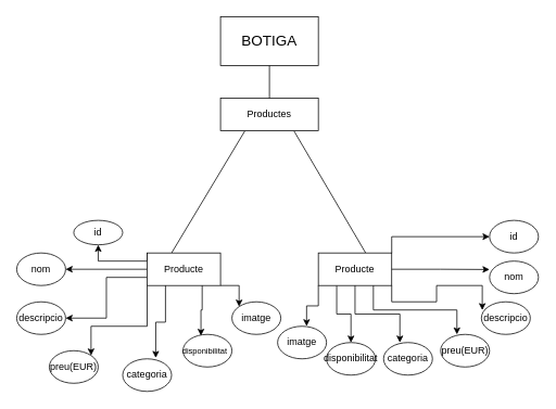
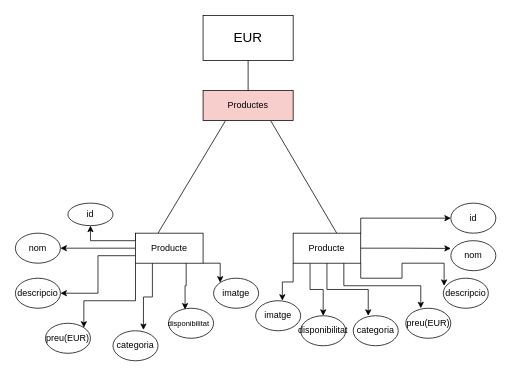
  <mxCell id="0" />
  <mxCell id="1" parent="0" />
- <mxCell id="2" value="&lt;font style=&quot;font-size: 18px;&quot;&gt;BOTIGA&lt;/font&gt;" style="rounded=0;whiteSpace=wrap;html=1;" vertex="1" parent="1"><mxGeometry x="270" y="20" width="120" height="60" as="geometry" /></mxCell>
+ <mxCell id="2" value="&lt;font style=&quot;font-size: 18px;&quot;&gt;EUR&lt;/font&gt;" style="rounded=0;whiteSpace=wrap;html=1;" vertex="1" parent="1"><mxGeometry x="270" y="20" width="120" height="60" as="geometry" /></mxCell>
  <mxCell id="3" value="" style="endArrow=none;html=1;rounded=0;entryX=0.25;entryY=1;entryDx=0;entryDy=0;" edge="1" parent="1" target="14"><mxGeometry width="50" height="50" relative="1" as="geometry"><mxPoint x="210" y="310" as="sourcePoint" /><mxPoint x="300" y="220" as="targetPoint" /></mxGeometry></mxCell>
  <mxCell id="4" value="" style="endArrow=none;html=1;rounded=0;entryX=0.75;entryY=1;entryDx=0;entryDy=0;" edge="1" parent="1" target="14"><mxGeometry width="50" height="50" relative="1" as="geometry"><mxPoint x="448.04" y="310" as="sourcePoint" /><mxPoint x="360" y="220" as="targetPoint" /></mxGeometry></mxCell>
  <mxCell id="5" style="edgeStyle=orthogonalEdgeStyle;rounded=0;orthogonalLoop=1;jettySize=auto;html=1;exitX=0;exitY=0;exitDx=0;exitDy=0;entryX=0.5;entryY=1;entryDx=0;entryDy=0;" edge="1" parent="1" source="10" target="16"><mxGeometry relative="1" as="geometry"><Array as="points"><mxPoint x="180" y="320" /><mxPoint x="120" y="320" /></Array></mxGeometry></mxCell>
  <mxCell id="6" style="edgeStyle=orthogonalEdgeStyle;rounded=0;orthogonalLoop=1;jettySize=auto;html=1;exitX=0;exitY=0.5;exitDx=0;exitDy=0;entryX=1;entryY=0.5;entryDx=0;entryDy=0;" edge="1" parent="1" source="10" target="19"><mxGeometry relative="1" as="geometry" /></mxCell>
  <mxCell id="7" style="edgeStyle=orthogonalEdgeStyle;rounded=0;orthogonalLoop=1;jettySize=auto;html=1;exitX=0;exitY=0.75;exitDx=0;exitDy=0;entryX=1;entryY=0.5;entryDx=0;entryDy=0;" edge="1" parent="1" source="10" target="17"><mxGeometry relative="1" as="geometry" /></mxCell>
  <mxCell id="8" style="edgeStyle=orthogonalEdgeStyle;rounded=0;orthogonalLoop=1;jettySize=auto;html=1;exitX=0;exitY=1;exitDx=0;exitDy=0;entryX=1;entryY=0;entryDx=0;entryDy=0;" edge="1" parent="1" source="10" target="18"><mxGeometry relative="1" as="geometry"><Array as="points"><mxPoint x="180" y="400" /><mxPoint x="111" y="400" /></Array></mxGeometry></mxCell>
  <mxCell id="9" style="edgeStyle=orthogonalEdgeStyle;rounded=0;orthogonalLoop=1;jettySize=auto;html=1;exitX=1;exitY=1;exitDx=0;exitDy=0;entryX=0;entryY=0;entryDx=0;entryDy=0;" edge="1" parent="1" source="10" target="21"><mxGeometry relative="1" as="geometry" /></mxCell>
  <mxCell id="10" value="Producte" style="rounded=0;whiteSpace=wrap;html=1;" vertex="1" parent="1"><mxGeometry x="180" y="310" width="90" height="40" as="geometry" /></mxCell>
  <mxCell id="11" style="edgeStyle=orthogonalEdgeStyle;rounded=0;orthogonalLoop=1;jettySize=auto;html=1;exitX=0.25;exitY=1;exitDx=0;exitDy=0;entryX=0.5;entryY=0;entryDx=0;entryDy=0;" edge="1" parent="1" source="13" target="27"><mxGeometry relative="1" as="geometry" /></mxCell>
  <mxCell id="12" style="edgeStyle=orthogonalEdgeStyle;rounded=0;orthogonalLoop=1;jettySize=auto;html=1;exitX=1;exitY=0;exitDx=0;exitDy=0;entryX=0;entryY=0.5;entryDx=0;entryDy=0;" edge="1" parent="1" source="13" target="31"><mxGeometry relative="1" as="geometry" /></mxCell>
  <mxCell id="13" value="Producte" style="rounded=0;whiteSpace=wrap;html=1;" vertex="1" parent="1"><mxGeometry x="390" y="310" width="90" height="40" as="geometry" /></mxCell>
- <mxCell id="14" value="Productes" style="rounded=0;whiteSpace=wrap;html=1;" vertex="1" parent="1"><mxGeometry x="270" y="120" width="120" height="40" as="geometry" /></mxCell>
+ <mxCell id="14" value="Productes" style="rounded=0;whiteSpace=wrap;html=1;fillColor=#f8cecc;" vertex="1" parent="1"><mxGeometry x="270" y="120" width="120" height="40" as="geometry" /></mxCell>
  <mxCell id="15" value="" style="endArrow=none;html=1;rounded=0;entryX=0.5;entryY=1;entryDx=0;entryDy=0;" edge="1" parent="1" target="2"><mxGeometry width="50" height="50" relative="1" as="geometry"><mxPoint x="330" y="120" as="sourcePoint" /><mxPoint x="329.5" y="80" as="targetPoint" /></mxGeometry></mxCell>
  <mxCell id="16" value="id" style="ellipse;whiteSpace=wrap;html=1;" vertex="1" parent="1"><mxGeometry x="90" y="270" width="60" height="30" as="geometry" /></mxCell>
  <mxCell id="17" value="descripcio" style="ellipse;whiteSpace=wrap;html=1;" vertex="1" parent="1"><mxGeometry x="20" y="370" width="60" height="40" as="geometry" /></mxCell>
  <mxCell id="18" value="preu(EUR)" style="ellipse;whiteSpace=wrap;html=1;" vertex="1" parent="1"><mxGeometry x="60" y="430" width="60" height="40" as="geometry" /></mxCell>
  <mxCell id="19" value="nom" style="ellipse;whiteSpace=wrap;html=1;" vertex="1" parent="1"><mxGeometry x="20" y="310" width="60" height="40" as="geometry" /></mxCell>
  <mxCell id="20" value="categoria" style="ellipse;whiteSpace=wrap;html=1;" vertex="1" parent="1"><mxGeometry x="150" y="440" width="60" height="40" as="geometry" /></mxCell>
  <mxCell id="21" value="imatge" style="ellipse;whiteSpace=wrap;html=1;" vertex="1" parent="1"><mxGeometry x="284" y="370" width="60" height="40" as="geometry" /></mxCell>
  <mxCell id="22" value="&lt;font style=&quot;font-size: 10px;&quot;&gt;&amp;nbsp;disponibilitat&lt;span style=&quot;white-space: pre;&quot;&gt;&#09;&lt;/span&gt;&lt;/font&gt;" style="ellipse;whiteSpace=wrap;html=1;" vertex="1" parent="1"><mxGeometry x="224" y="410" width="60" height="40" as="geometry" /></mxCell>
  <mxCell id="23" value="imatge" style="ellipse;whiteSpace=wrap;html=1;" vertex="1" parent="1"><mxGeometry x="340" y="400" width="60" height="40" as="geometry" /></mxCell>
  <mxCell id="24" value="nom" style="ellipse;whiteSpace=wrap;html=1;" vertex="1" parent="1"><mxGeometry x="600" y="320" width="60" height="40" as="geometry" /></mxCell>
  <mxCell id="25" value="preu(EUR)" style="ellipse;whiteSpace=wrap;html=1;" vertex="1" parent="1"><mxGeometry x="540" y="410" width="60" height="40" as="geometry" /></mxCell>
  <mxCell id="26" value="categoria" style="ellipse;whiteSpace=wrap;html=1;" vertex="1" parent="1"><mxGeometry x="470" y="420" width="60" height="40" as="geometry" /></mxCell>
  <mxCell id="27" value="disponibilitat" style="ellipse;whiteSpace=wrap;html=1;" vertex="1" parent="1"><mxGeometry x="400" y="420" width="60" height="40" as="geometry" /></mxCell>
  <mxCell id="28" value="descripcio" style="ellipse;whiteSpace=wrap;html=1;" vertex="1" parent="1"><mxGeometry x="590" y="370" width="60" height="40" as="geometry" /></mxCell>
  <mxCell id="29" style="edgeStyle=orthogonalEdgeStyle;rounded=0;orthogonalLoop=1;jettySize=auto;html=1;exitX=0.25;exitY=1;exitDx=0;exitDy=0;entryX=0.676;entryY=-0.028;entryDx=0;entryDy=0;entryPerimeter=0;" edge="1" parent="1" source="10" target="20"><mxGeometry relative="1" as="geometry" /></mxCell>
  <mxCell id="30" style="edgeStyle=orthogonalEdgeStyle;rounded=0;orthogonalLoop=1;jettySize=auto;html=1;exitX=0.75;exitY=1;exitDx=0;exitDy=0;entryX=0.367;entryY=0.042;entryDx=0;entryDy=0;entryPerimeter=0;" edge="1" parent="1" source="10" target="22"><mxGeometry relative="1" as="geometry" /></mxCell>
  <mxCell id="31" value="id" style="ellipse;whiteSpace=wrap;html=1;" vertex="1" parent="1"><mxGeometry x="600" y="270" width="60" height="40" as="geometry" /></mxCell>
  <mxCell id="32" style="edgeStyle=orthogonalEdgeStyle;rounded=0;orthogonalLoop=1;jettySize=auto;html=1;exitX=0;exitY=1;exitDx=0;exitDy=0;entryX=0.593;entryY=-0.002;entryDx=0;entryDy=0;entryPerimeter=0;" edge="1" parent="1" source="13" target="23"><mxGeometry relative="1" as="geometry" /></mxCell>
  <mxCell id="33" style="edgeStyle=orthogonalEdgeStyle;rounded=0;orthogonalLoop=1;jettySize=auto;html=1;exitX=0.5;exitY=1;exitDx=0;exitDy=0;entryX=0.333;entryY=0;entryDx=0;entryDy=0;entryPerimeter=0;" edge="1" parent="1" source="13" target="26"><mxGeometry relative="1" as="geometry" /></mxCell>
  <mxCell id="34" style="edgeStyle=orthogonalEdgeStyle;rounded=0;orthogonalLoop=1;jettySize=auto;html=1;exitX=0.75;exitY=1;exitDx=0;exitDy=0;entryX=0.333;entryY=0;entryDx=0;entryDy=0;entryPerimeter=0;" edge="1" parent="1" source="13" target="25"><mxGeometry relative="1" as="geometry" /></mxCell>
  <mxCell id="35" style="edgeStyle=orthogonalEdgeStyle;rounded=0;orthogonalLoop=1;jettySize=auto;html=1;exitX=1;exitY=1;exitDx=0;exitDy=0;entryX=0.018;entryY=0.255;entryDx=0;entryDy=0;entryPerimeter=0;" edge="1" parent="1" source="13" target="28"><mxGeometry relative="1" as="geometry" /></mxCell>
  <mxCell id="36" style="edgeStyle=orthogonalEdgeStyle;rounded=0;orthogonalLoop=1;jettySize=auto;html=1;exitX=1;exitY=0.5;exitDx=0;exitDy=0;entryX=0;entryY=0.258;entryDx=0;entryDy=0;entryPerimeter=0;" edge="1" parent="1" source="13" target="24"><mxGeometry relative="1" as="geometry" /></mxCell>
